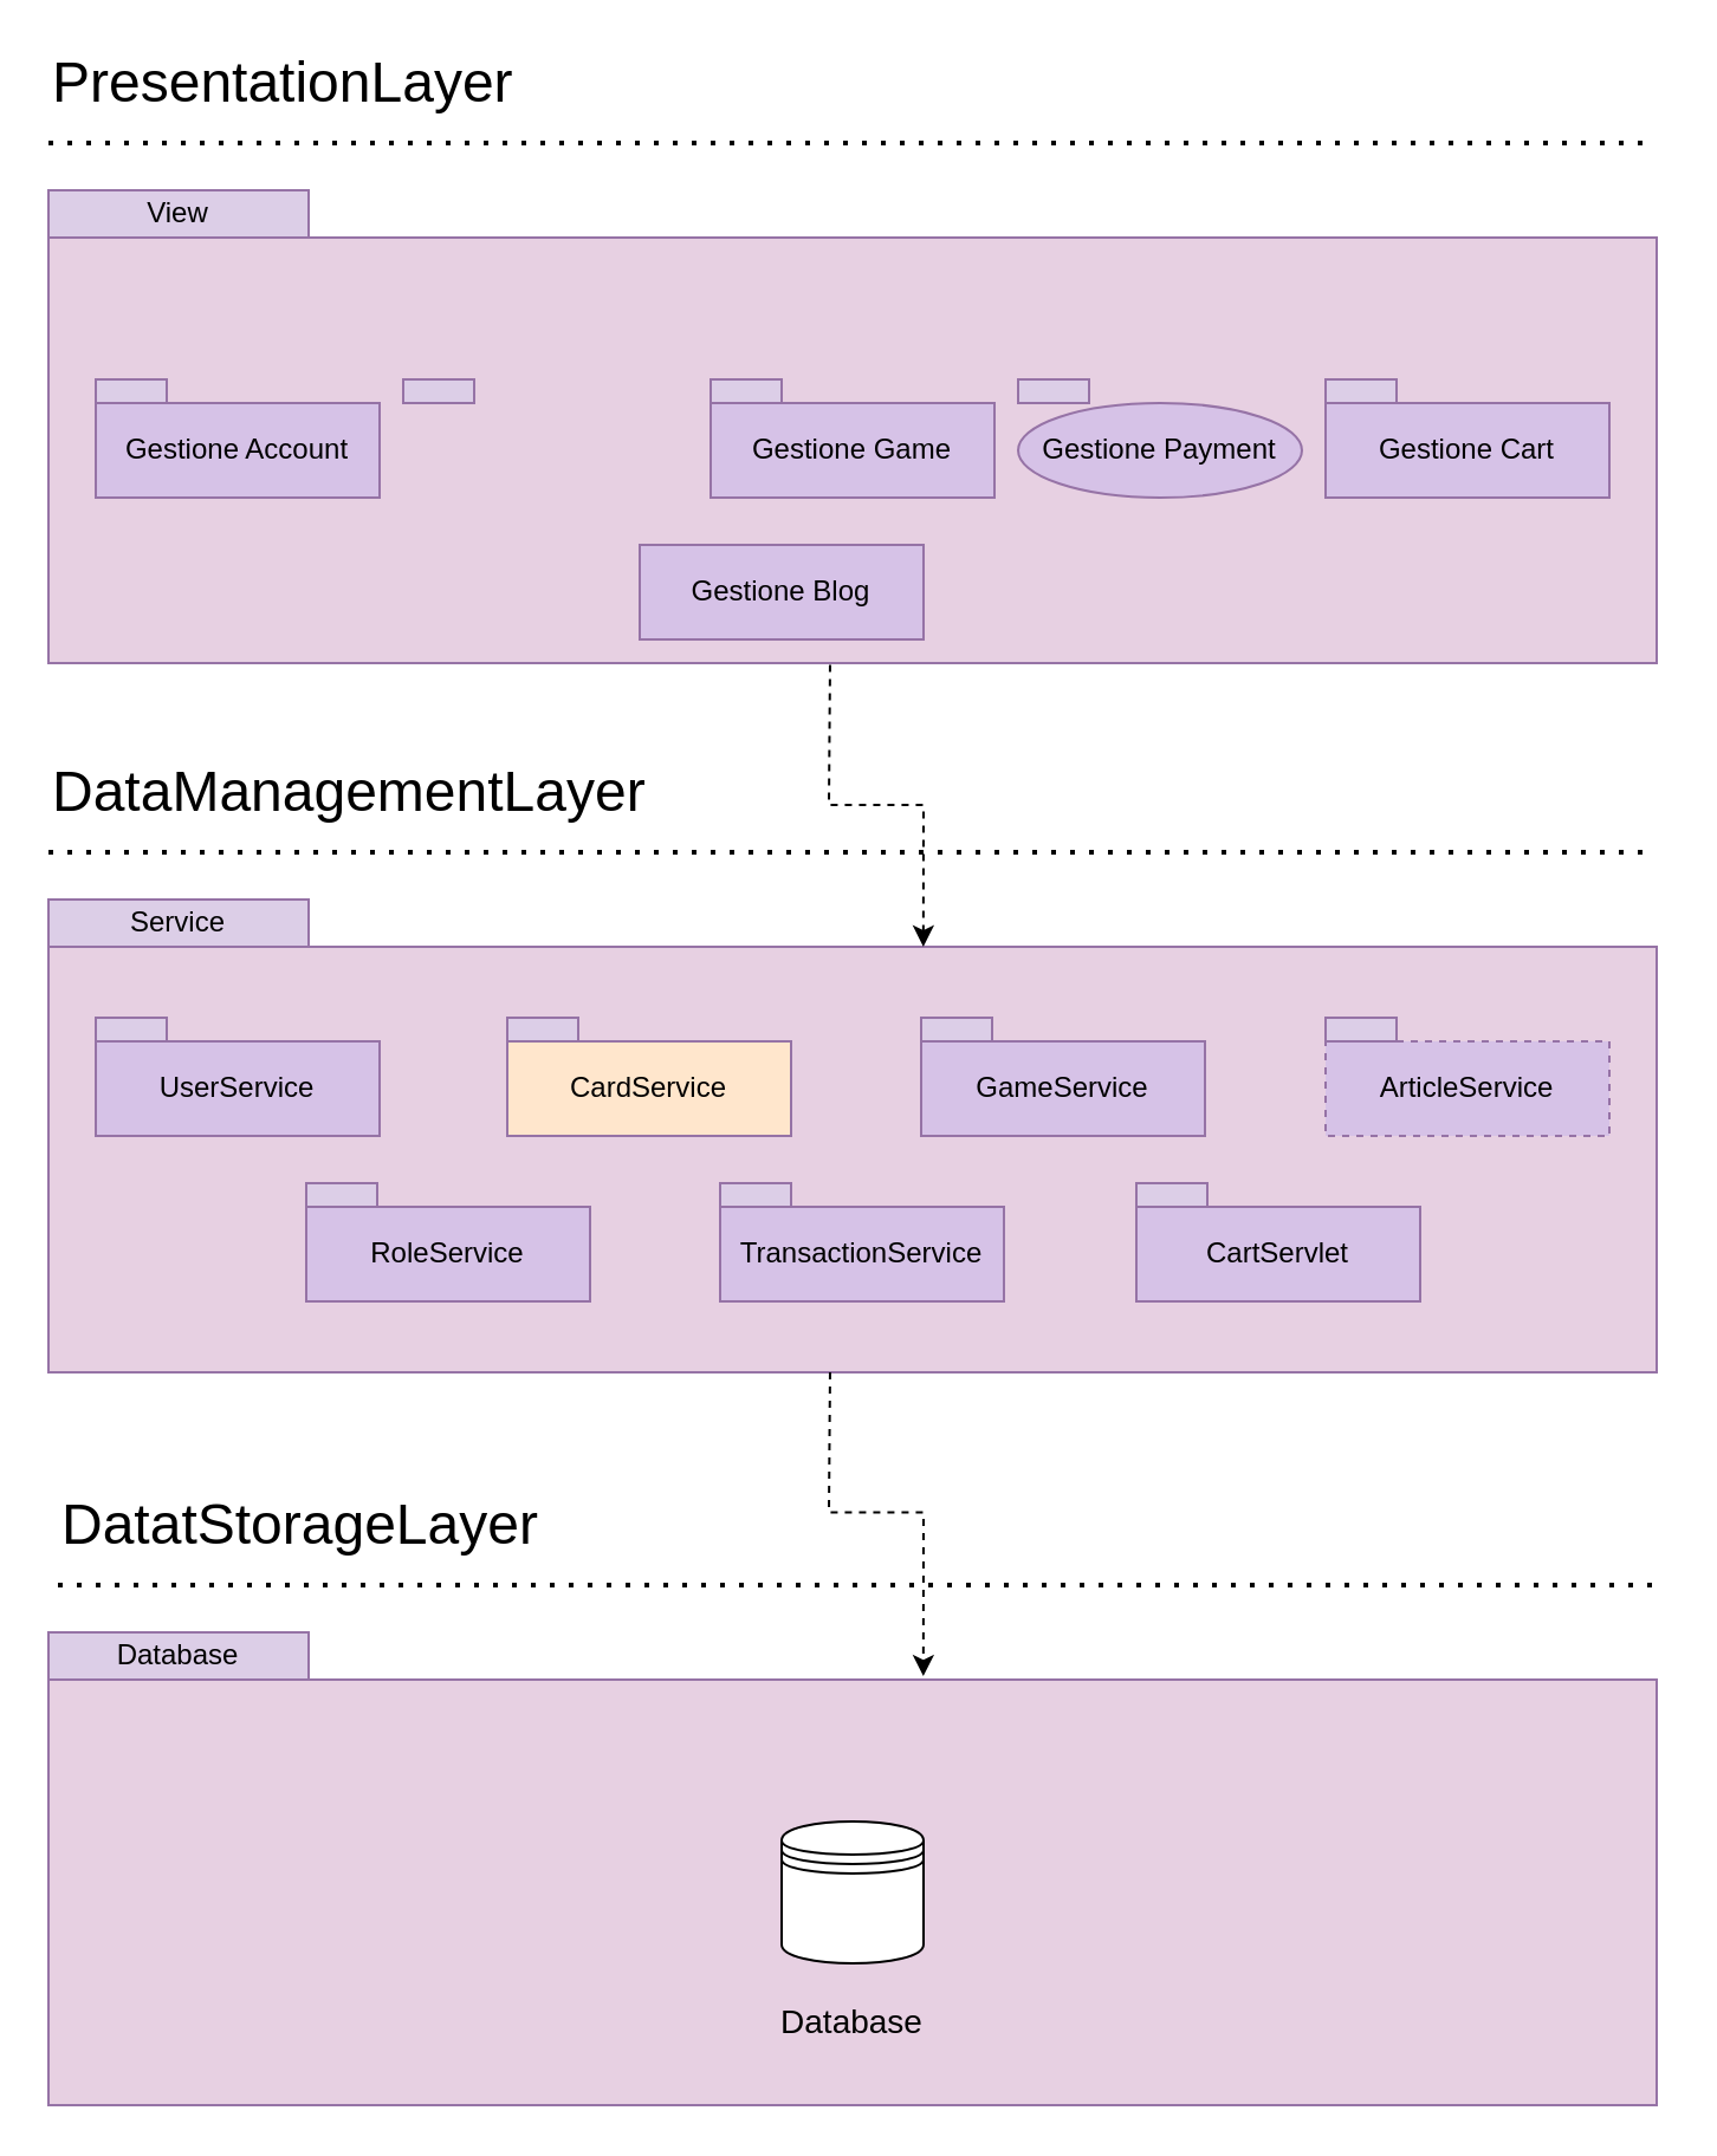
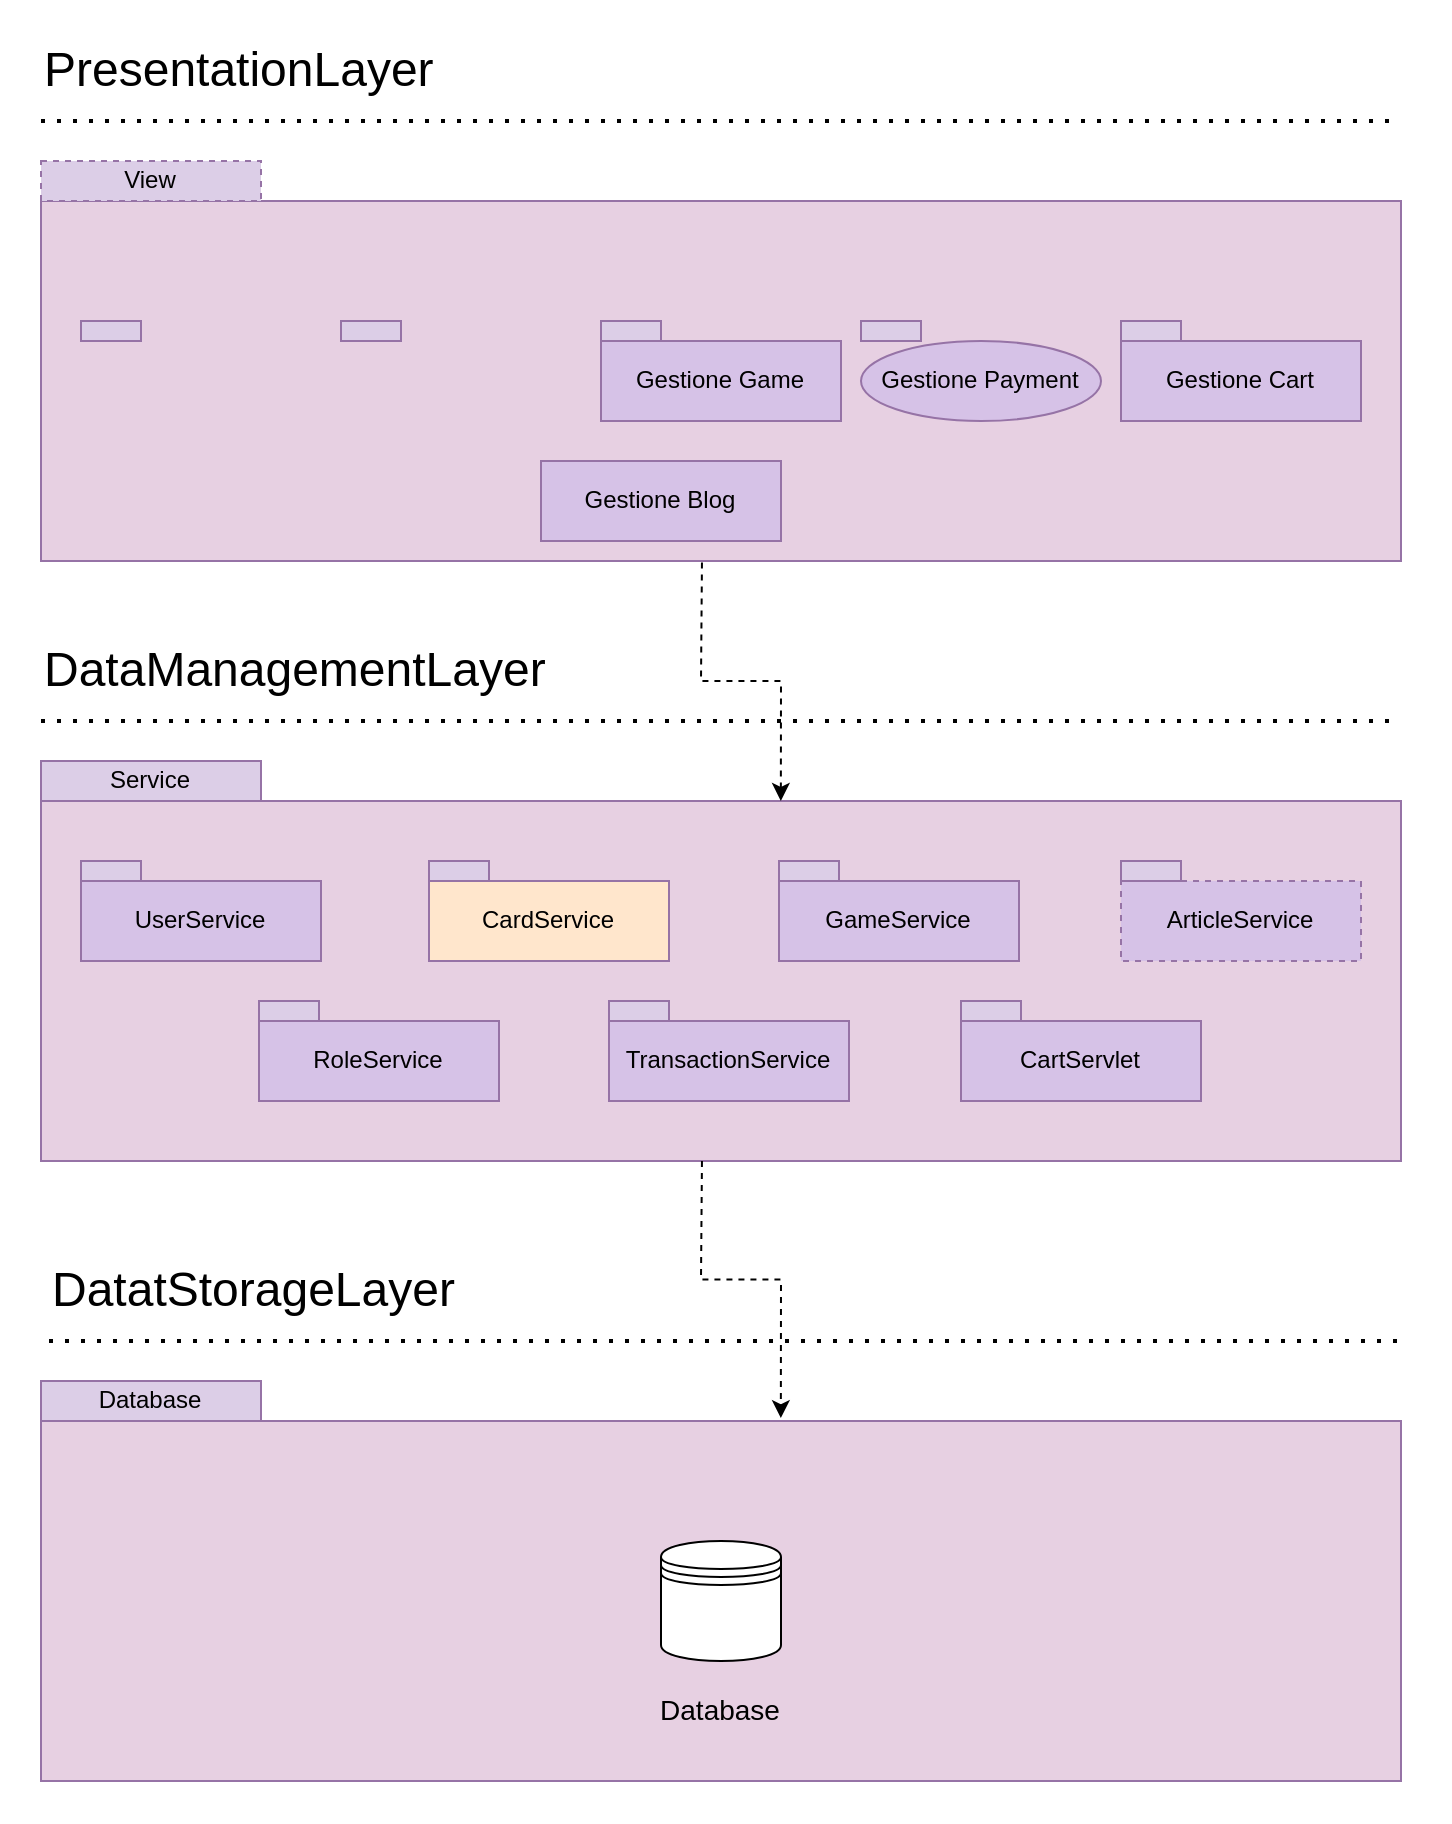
  <mxCell id="0" />
  <mxCell id="1" parent="0" />
  <mxCell id="2" value="" style="rounded=0;whiteSpace=wrap;html=1;fillColor=#E7D0E2;strokeColor=#9673a6;" parent="1" vertex="1"><mxGeometry x="20" y="100" width="680" height="180" as="geometry" /></mxCell>
  <mxCell id="3" value="&lt;font style=&quot;font-size: 24px&quot;&gt;PresentationLayer&lt;/font&gt;" style="text;html=1;strokeColor=none;fillColor=none;align=left;verticalAlign=middle;whiteSpace=wrap;rounded=0;" parent="1" vertex="1"><mxGeometry x="20" y="20" width="215" height="30" as="geometry" /></mxCell>
  <mxCell id="4" value="" style="endArrow=none;dashed=1;html=1;dashPattern=1 3;strokeWidth=2;rounded=0;edgeStyle=orthogonalEdgeStyle;" parent="1" edge="1"><mxGeometry width="50" height="50" relative="1" as="geometry"><mxPoint x="20" y="60" as="sourcePoint" /><mxPoint x="700" y="60" as="targetPoint" /></mxGeometry></mxCell>
- <mxCell id="5" value="View" style="rounded=0;whiteSpace=wrap;html=1;fillColor=#DCCEE7;strokeColor=#9673a6;" parent="1" vertex="1"><mxGeometry x="20" y="80" width="110" height="20" as="geometry" /></mxCell>
- <mxCell id="6" value="Gestione Account" style="rounded=0;whiteSpace=wrap;html=1;fillColor=#D6C2E7;strokeColor=#9673a6;" parent="1" vertex="1"><mxGeometry x="40" y="170" width="120" height="40" as="geometry" /></mxCell>
+ <mxCell id="5" value="View" style="rounded=0;whiteSpace=wrap;html=1;fillColor=#DCCEE7;strokeColor=#9673a6;dashed=1;" parent="1" vertex="1"><mxGeometry x="20" y="80" width="110" height="20" as="geometry" /></mxCell>
  <mxCell id="7" value="" style="rounded=0;whiteSpace=wrap;html=1;fillColor=#DCCEE7;strokeColor=#9673a6;" parent="1" vertex="1"><mxGeometry x="40" y="160" width="30" height="10" as="geometry" /></mxCell>
  <mxCell id="8" value="Gestione Blog" style="rounded=0;whiteSpace=wrap;html=1;fillColor=#D6C2E7;strokeColor=#9673a6;" parent="1" vertex="1"><mxGeometry x="270" y="230" width="120" height="40" as="geometry" /></mxCell>
  <mxCell id="9" value="" style="rounded=0;whiteSpace=wrap;html=1;fillColor=#DCCEE7;strokeColor=#9673a6;" parent="1" vertex="1"><mxGeometry x="170" y="160" width="30" height="10" as="geometry" /></mxCell>
  <mxCell id="10" value="Gestione Game" style="rounded=0;whiteSpace=wrap;html=1;fillColor=#D6C2E7;strokeColor=#9673a6;" parent="1" vertex="1"><mxGeometry x="300" y="170" width="120" height="40" as="geometry" /></mxCell>
  <mxCell id="11" value="" style="rounded=0;whiteSpace=wrap;html=1;fillColor=#DCCEE7;strokeColor=#9673a6;" parent="1" vertex="1"><mxGeometry x="300" y="160" width="30" height="10" as="geometry" /></mxCell>
  <mxCell id="12" value="Gestione Payment" style="ellipse;whiteSpace=wrap;html=1;fillColor=#D6C2E7;strokeColor=#9673a6;" parent="1" vertex="1"><mxGeometry x="430" y="170" width="120" height="40" as="geometry" /></mxCell>
  <mxCell id="13" value="" style="rounded=0;whiteSpace=wrap;html=1;fillColor=#DCCEE7;strokeColor=#9673a6;" parent="1" vertex="1"><mxGeometry x="430" y="160" width="30" height="10" as="geometry" /></mxCell>
  <mxCell id="14" value="Gestione Cart" style="rounded=0;whiteSpace=wrap;html=1;fillColor=#D6C2E7;strokeColor=#9673a6;" parent="1" vertex="1"><mxGeometry x="560" y="170" width="120" height="40" as="geometry" /></mxCell>
  <mxCell id="15" value="" style="rounded=0;whiteSpace=wrap;html=1;fillColor=#DCCEE7;strokeColor=#9673a6;" parent="1" vertex="1"><mxGeometry x="560" y="160" width="30" height="10" as="geometry" /></mxCell>
  <mxCell id="16" value="&lt;font style=&quot;font-size: 24px&quot;&gt;DataManagementLayer&lt;/font&gt;" style="text;html=1;strokeColor=none;fillColor=none;align=left;verticalAlign=middle;whiteSpace=wrap;rounded=0;" parent="1" vertex="1"><mxGeometry x="20" y="320" width="250" height="30" as="geometry" /></mxCell>
  <mxCell id="17" value="" style="endArrow=none;dashed=1;html=1;dashPattern=1 3;strokeWidth=2;rounded=0;edgeStyle=orthogonalEdgeStyle;" parent="1" edge="1"><mxGeometry width="50" height="50" relative="1" as="geometry"><mxPoint x="20" y="360" as="sourcePoint" /><mxPoint x="700" y="360" as="targetPoint" /></mxGeometry></mxCell>
  <mxCell id="18" value="" style="rounded=0;whiteSpace=wrap;html=1;fillColor=#E7D0E2;strokeColor=#9673a6;" parent="1" vertex="1"><mxGeometry x="20" y="400" width="680" height="180" as="geometry" /></mxCell>
  <mxCell id="19" value="UserService" style="rounded=0;whiteSpace=wrap;html=1;fillColor=#D6C2E7;strokeColor=#9673a6;" parent="1" vertex="1"><mxGeometry x="40" y="440" width="120" height="40" as="geometry" /></mxCell>
  <mxCell id="20" value="" style="rounded=0;whiteSpace=wrap;html=1;fillColor=#DCCEE7;strokeColor=#9673a6;" parent="1" vertex="1"><mxGeometry x="40" y="430" width="30" height="10" as="geometry" /></mxCell>
  <mxCell id="21" value="CardService" style="rounded=0;whiteSpace=wrap;html=1;fillColor=#ffe6cc;strokeColor=#9673a6;" parent="1" vertex="1"><mxGeometry x="214" y="440" width="120" height="40" as="geometry" /></mxCell>
  <mxCell id="22" value="" style="rounded=0;whiteSpace=wrap;html=1;fillColor=#DCCEE7;strokeColor=#9673a6;" parent="1" vertex="1"><mxGeometry x="214" y="430" width="30" height="10" as="geometry" /></mxCell>
  <mxCell id="23" value="GameService" style="rounded=0;whiteSpace=wrap;html=1;fillColor=#D6C2E7;strokeColor=#9673a6;" parent="1" vertex="1"><mxGeometry x="389" y="440" width="120" height="40" as="geometry" /></mxCell>
  <mxCell id="24" value="" style="rounded=0;whiteSpace=wrap;html=1;fillColor=#DCCEE7;strokeColor=#9673a6;" parent="1" vertex="1"><mxGeometry x="389" y="430" width="30" height="10" as="geometry" /></mxCell>
  <mxCell id="25" value="ArticleService" style="rounded=0;whiteSpace=wrap;html=1;fillColor=#D6C2E7;strokeColor=#9673a6;dashed=1;" parent="1" vertex="1"><mxGeometry x="560" y="440" width="120" height="40" as="geometry" /></mxCell>
  <mxCell id="26" value="" style="rounded=0;whiteSpace=wrap;html=1;fillColor=#DCCEE7;strokeColor=#9673a6;" parent="1" vertex="1"><mxGeometry x="560" y="430" width="30" height="10" as="geometry" /></mxCell>
  <mxCell id="27" value="TransactionService" style="rounded=0;whiteSpace=wrap;html=1;fillColor=#D6C2E7;strokeColor=#9673a6;" parent="1" vertex="1"><mxGeometry x="304" y="510" width="120" height="40" as="geometry" /></mxCell>
  <mxCell id="28" value="" style="rounded=0;whiteSpace=wrap;html=1;fillColor=#DCCEE7;strokeColor=#9673a6;" parent="1" vertex="1"><mxGeometry x="304" y="500" width="30" height="10" as="geometry" /></mxCell>
  <mxCell id="29" value="&lt;div&gt;Service&lt;/div&gt;" style="rounded=0;whiteSpace=wrap;html=1;fillColor=#DCCEE7;strokeColor=#9673a6;" parent="1" vertex="1"><mxGeometry x="20" y="380" width="110" height="20" as="geometry" /></mxCell>
  <mxCell id="30" value="RoleService" style="rounded=0;whiteSpace=wrap;html=1;fillColor=#D6C2E7;strokeColor=#9673a6;" parent="1" vertex="1"><mxGeometry x="129" y="510" width="120" height="40" as="geometry" /></mxCell>
  <mxCell id="31" value="" style="rounded=0;whiteSpace=wrap;html=1;fillColor=#DCCEE7;strokeColor=#9673a6;" parent="1" vertex="1"><mxGeometry x="129" y="500" width="30" height="10" as="geometry" /></mxCell>
  <mxCell id="32" value="CartServlet" style="rounded=0;whiteSpace=wrap;html=1;fillColor=#D6C2E7;strokeColor=#9673a6;" parent="1" vertex="1"><mxGeometry x="480" y="510" width="120" height="40" as="geometry" /></mxCell>
  <mxCell id="33" value="" style="rounded=0;whiteSpace=wrap;html=1;fillColor=#DCCEE7;strokeColor=#9673a6;" parent="1" vertex="1"><mxGeometry x="480" y="500" width="30" height="10" as="geometry" /></mxCell>
  <mxCell id="34" value="&lt;font style=&quot;font-size: 24px&quot;&gt;DatatStorageLayer&lt;/font&gt;" style="text;html=1;strokeColor=none;fillColor=none;align=left;verticalAlign=middle;whiteSpace=wrap;rounded=0;" parent="1" vertex="1"><mxGeometry x="24" y="630" width="250" height="30" as="geometry" /></mxCell>
  <mxCell id="35" value="" style="endArrow=none;dashed=1;html=1;dashPattern=1 3;strokeWidth=2;rounded=0;edgeStyle=orthogonalEdgeStyle;" parent="1" edge="1"><mxGeometry width="50" height="50" relative="1" as="geometry"><mxPoint x="24" y="670" as="sourcePoint" /><mxPoint x="704" y="670" as="targetPoint" /></mxGeometry></mxCell>
  <mxCell id="36" value="" style="rounded=0;whiteSpace=wrap;html=1;fillColor=#E7D0E2;strokeColor=#9673a6;" parent="1" vertex="1"><mxGeometry x="20" y="710" width="680" height="180" as="geometry" /></mxCell>
  <mxCell id="37" value="Database" style="rounded=0;whiteSpace=wrap;html=1;fillColor=#DCCEE7;strokeColor=#9673a6;" parent="1" vertex="1"><mxGeometry x="20" y="690" width="110" height="20" as="geometry" /></mxCell>
  <mxCell id="38" value="" style="endArrow=classic;html=1;rounded=0;exitX=0.486;exitY=1.004;exitDx=0;exitDy=0;dashed=1;exitPerimeter=0;entryX=0.544;entryY=0;entryDx=0;entryDy=0;entryPerimeter=0;" edge="1" parent="1" source="2" target="18"><mxGeometry width="50" height="50" relative="1" as="geometry"><mxPoint x="340" y="230" as="sourcePoint" /><mxPoint x="360" y="400" as="targetPoint" /><Array as="points"><mxPoint x="350" y="340" /><mxPoint x="370" y="340" /><mxPoint x="390" y="340" /></Array></mxGeometry></mxCell>
  <mxCell id="39" value="" style="endArrow=classic;html=1;rounded=0;exitX=0.486;exitY=1.004;exitDx=0;exitDy=0;dashed=1;exitPerimeter=0;entryX=0.544;entryY=-0.008;entryDx=0;entryDy=0;entryPerimeter=0;" edge="1" parent="1" target="36"><mxGeometry width="50" height="50" relative="1" as="geometry"><mxPoint x="350.48" y="580" as="sourcePoint" /><mxPoint x="389.92" y="699.28" as="targetPoint" /><Array as="points"><mxPoint x="350" y="639.28" /><mxPoint x="370" y="639.28" /><mxPoint x="390" y="639.28" /></Array></mxGeometry></mxCell>
  <mxCell id="40" value="" style="shape=datastore;whiteSpace=wrap;html=1;" vertex="1" parent="1"><mxGeometry x="330" y="770" width="60" height="60" as="geometry" /></mxCell>
  <mxCell id="41" value="&lt;font style=&quot;font-size: 14px&quot;&gt;Database&lt;/font&gt;" style="text;html=1;strokeColor=none;fillColor=none;align=center;verticalAlign=middle;whiteSpace=wrap;rounded=0;" vertex="1" parent="1"><mxGeometry x="305" y="840" width="110" height="30" as="geometry" /></mxCell>
